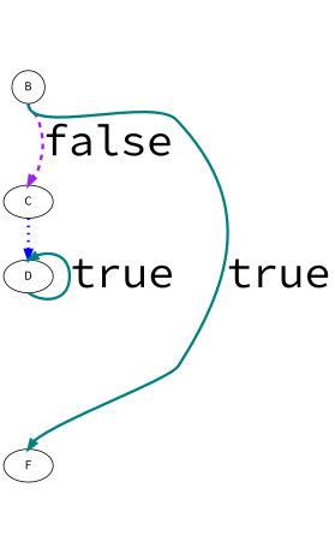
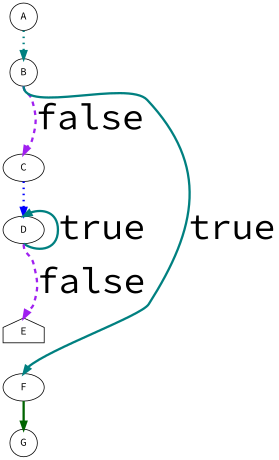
  digraph {
    fontname="Source Code Pro"
    rankdir=TB
    node [fontname="Source Code Pro" shape=circle]
    edge [fontname="Source Code Pro" fontsize=48 headport=n penwidth=3 style=invis tailport=s constraint=false]
+   A
    B
    C [shape=ellipse]
    F [shape=ellipse]
    D [shape=ellipse]
+   G
+   E [shape=house]
+   A -> B [constraint=""]
+   A -> B [color=teal style=dotted]
    B -> C [constraint=""]
    B -> C [color=purple label=false style=dashed]
    B -> F [color=teal label=true style=solid]
    C -> D [constraint=""]
    C -> D [color=blue style=dotted]
+   F -> G [constraint=""]
+   F -> G [color=darkgreen style=solid]
    D -> D [color=teal label=true style=solid]
+   D -> E [constraint=""]
+   D -> E [color=purple label=false style=dashed]
+   E -> F [constraint=""]
  }
